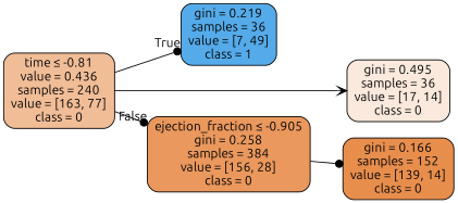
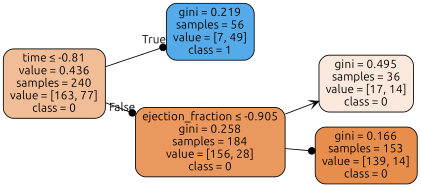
  digraph {
    fontname=Ubuntu
    rankdir=LR
    node [color=black fontname=Ubuntu shape=box style="filled, rounded"]
    edge [arrowhead=dot fontname=Ubuntu]
    n1 [fillcolor="#f1bd97" label=<time &le; -0.81<br/>value = 0.436<br/>samples = 240<br/>value = [163, 77]<br/>class = 0>]
-   n2 [fillcolor="#55abe9" label=<gini = 0.219<br/>samples = 36<br/>value = [7, 49]<br/>class = 1>]
-   n3 [fillcolor="#ea985d" label=<ejection_fraction &le; -0.905<br/>gini = 0.258<br/>samples = 384<br/>value = [156, 28]<br/>class = 0>]
+   n2 [fillcolor="#55abe9" label=<gini = 0.219<br/>samples = 56<br/>value = [7, 49]<br/>class = 1>]
+   n3 [fillcolor="#ea985d" label=<ejection_fraction &le; -0.905<br/>gini = 0.258<br/>samples = 184<br/>value = [156, 28]<br/>class = 0>]
    n4 [fillcolor="#fae9dc" label=<gini = 0.495<br/>samples = 36<br/>value = [17, 14]<br/>class = 0>]
-   n5 [fillcolor="#e88e4d" label=<gini = 0.166<br/>samples = 152<br/>value = [139, 14]<br/>class = 0>]
+   n5 [fillcolor="#e88e4d" label=<gini = 0.166<br/>samples = 153<br/>value = [139, 14]<br/>class = 0>]
    n1 -> n2 [headlabel=True labelangle=45 labeldistance=2.5]
    n1 -> n3 [headlabel=False labelangle=-45 labeldistance=2.5]
-   n1 -> n4 [arrowhead=vee]
+   n3 -> n4 [arrowhead=vee]
    n3 -> n5
  }
